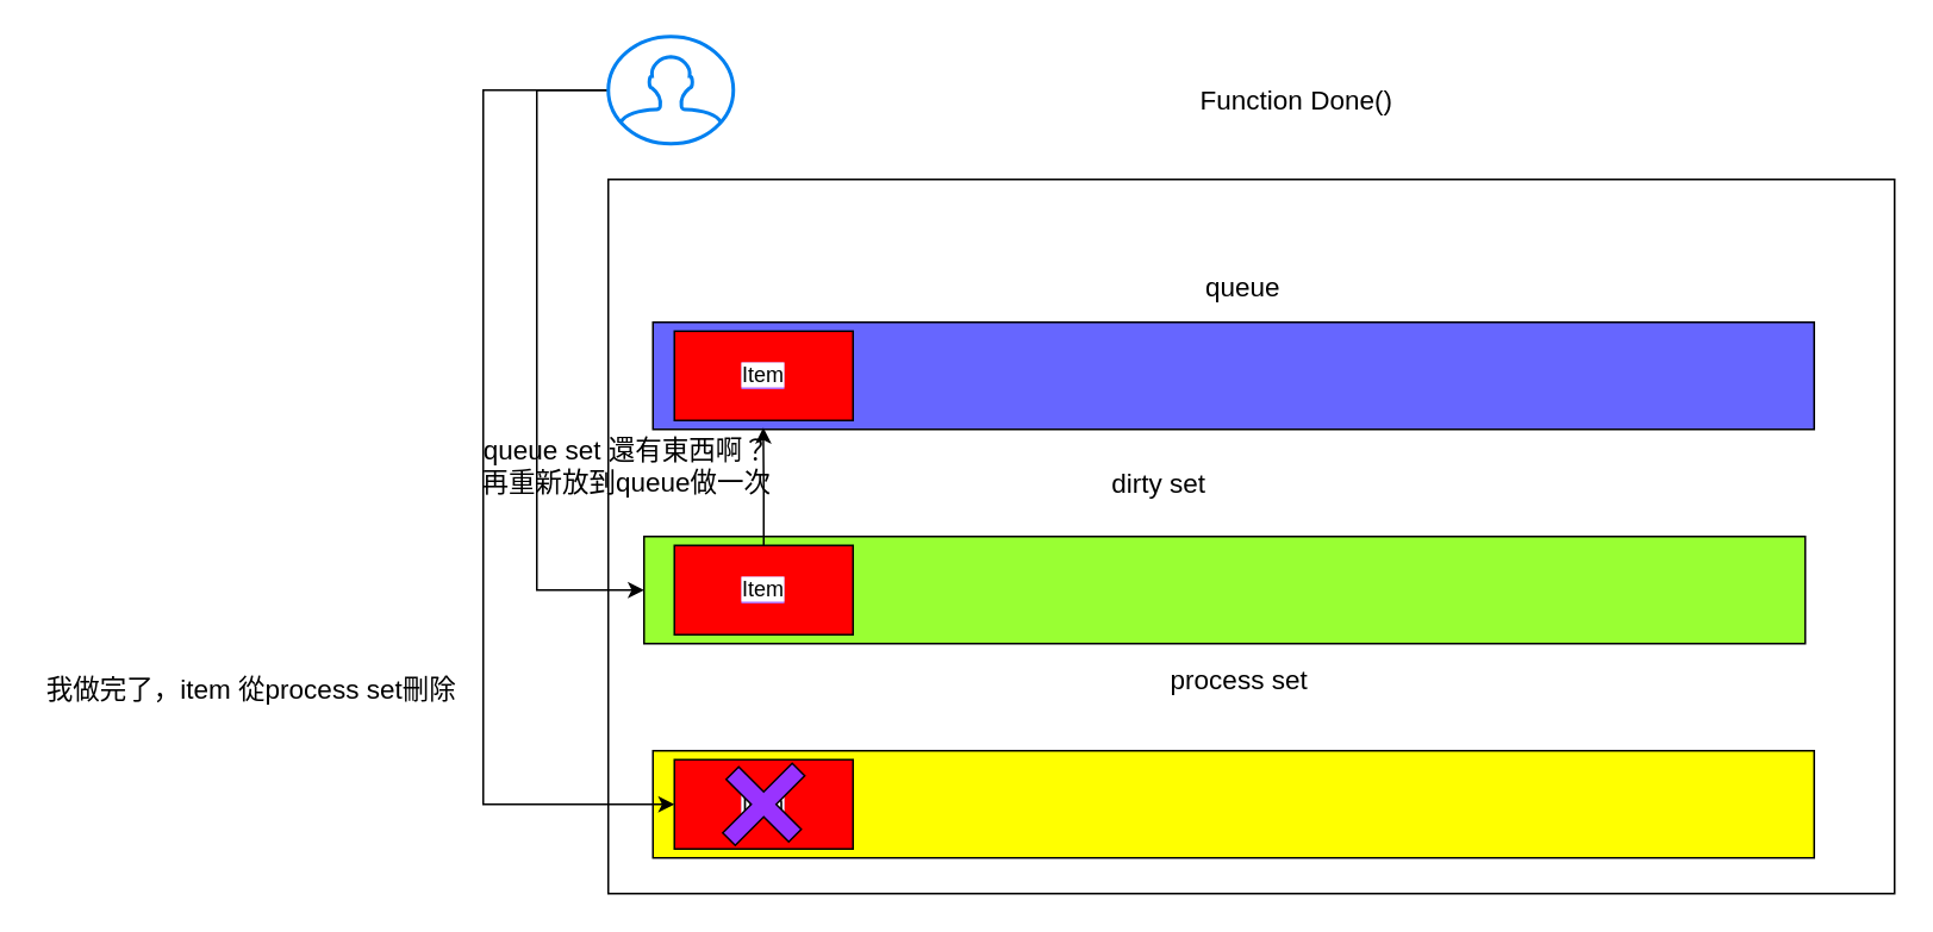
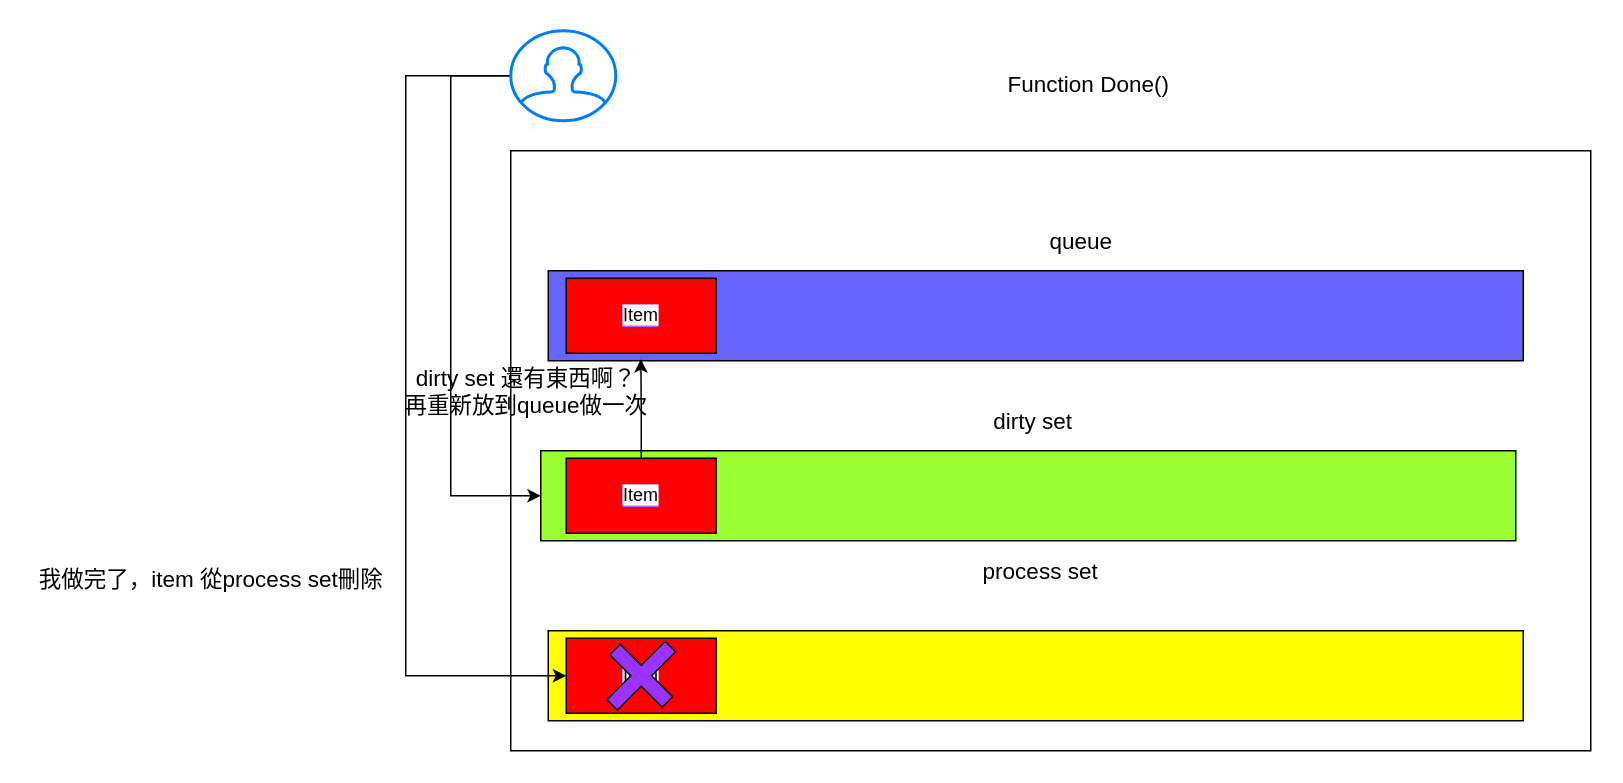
  <mxCell id="0" />
  <mxCell id="1" parent="0" />
  <mxCell id="2" value="" style="whiteSpace=wrap;html=1;align=center;verticalAlign=top;" vertex="1" parent="1"><mxGeometry x="340" y="100" width="720" height="400" as="geometry" /></mxCell>
  <mxCell id="3" value="" style="whiteSpace=wrap;html=1;fillColor=#6666FF;" vertex="1" parent="1"><mxGeometry x="365" y="180" width="650" height="60" as="geometry" /></mxCell>
- <mxCell id="4" value="queue" style="text;html=1;align=center;verticalAlign=middle;resizable=0;points=[];autosize=1;fontSize=15;" vertex="1" parent="1"><mxGeometry x="665" y="150" width="60" height="20" as="geometry" /></mxCell>
+ <mxCell id="4" value="queue" style="text;html=1;align=center;verticalAlign=middle;resizable=0;points=[];autosize=1;fontSize=15;" vertex="1" parent="1"><mxGeometry x="690" y="150" width="60" height="20" as="geometry" /></mxCell>
  <mxCell id="5" value="" style="whiteSpace=wrap;html=1;fillColor=#99FF33;" vertex="1" parent="1"><mxGeometry x="360" y="300" width="650" height="60" as="geometry" /></mxCell>
- <mxCell id="6" value="dirty set&amp;nbsp;" style="text;html=1;align=center;verticalAlign=middle;resizable=0;points=[];autosize=1;fontSize=15;" vertex="1" parent="1"><mxGeometry x="615" y="260" width="70" height="20" as="geometry" /></mxCell>
+ <mxCell id="6" value="dirty set&amp;nbsp;" style="text;html=1;align=center;verticalAlign=middle;resizable=0;points=[];autosize=1;fontSize=15;" vertex="1" parent="1"><mxGeometry x="655" y="270" width="70" height="20" as="geometry" /></mxCell>
  <mxCell id="7" value="process set&amp;nbsp;" style="text;html=1;align=center;verticalAlign=middle;resizable=0;points=[];autosize=1;fontSize=15;" vertex="1" parent="1"><mxGeometry x="645" y="370" width="100" height="20" as="geometry" /></mxCell>
  <mxCell id="8" value="" style="whiteSpace=wrap;html=1;labelBackgroundColor=#B266FF;labelBorderColor=none;fillColor=#FFFF00;" vertex="1" parent="1"><mxGeometry x="365" y="420" width="650" height="60" as="geometry" /></mxCell>
  <mxCell id="9" value="&lt;span style=&quot;background-color: rgb(255 , 255 , 255)&quot;&gt;Item&lt;/span&gt;" style="whiteSpace=wrap;html=1;labelBackgroundColor=#B266FF;fillColor=#FF0000;" vertex="1" parent="1"><mxGeometry x="377" y="425" width="100" height="50" as="geometry" /></mxCell>
  <mxCell id="10" style="edgeStyle=orthogonalEdgeStyle;rounded=0;orthogonalLoop=1;jettySize=auto;html=1;entryX=0.095;entryY=0.983;entryDx=0;entryDy=0;entryPerimeter=0;" edge="1" parent="1" source="11" target="3"><mxGeometry relative="1" as="geometry" /></mxCell>
  <mxCell id="11" value="&lt;span style=&quot;background-color: rgb(255 , 255 , 255)&quot;&gt;Item&lt;/span&gt;" style="whiteSpace=wrap;html=1;labelBackgroundColor=#B266FF;fillColor=#FF0000;" vertex="1" parent="1"><mxGeometry x="377" y="305" width="100" height="50" as="geometry" /></mxCell>
  <mxCell id="12" value="Function Done()" style="text;html=1;align=center;verticalAlign=middle;resizable=0;points=[];autosize=1;fontSize=15;" vertex="1" parent="1"><mxGeometry x="665" y="45" width="120" height="20" as="geometry" /></mxCell>
  <mxCell id="13" value="" style="shape=cross;whiteSpace=wrap;html=1;labelBackgroundColor=#B266FF;align=left;rotation=45;fillColor=#9933FF;" vertex="1" parent="1"><mxGeometry x="402.24" y="422.5" width="49.52" height="55" as="geometry" /></mxCell>
  <mxCell id="14" value="&lt;span style=&quot;background-color: rgb(255 , 255 , 255)&quot;&gt;Item&lt;/span&gt;" style="whiteSpace=wrap;html=1;labelBackgroundColor=#B266FF;fillColor=#FF0000;" vertex="1" parent="1"><mxGeometry x="377" y="185" width="100" height="50" as="geometry" /></mxCell>
  <mxCell id="15" style="edgeStyle=orthogonalEdgeStyle;rounded=0;orthogonalLoop=1;jettySize=auto;html=1;entryX=0;entryY=0.5;entryDx=0;entryDy=0;" edge="1" parent="1" source="17" target="9"><mxGeometry relative="1" as="geometry"><Array as="points"><mxPoint x="270" y="50" /><mxPoint x="270" y="450" /></Array></mxGeometry></mxCell>
  <mxCell id="16" style="edgeStyle=orthogonalEdgeStyle;rounded=0;orthogonalLoop=1;jettySize=auto;html=1;entryX=0;entryY=0.5;entryDx=0;entryDy=0;" edge="1" parent="1" source="17" target="5"><mxGeometry relative="1" as="geometry"><Array as="points"><mxPoint x="300" y="50" /><mxPoint x="300" y="330" /></Array></mxGeometry></mxCell>
  <mxCell id="17" value="" style="html=1;verticalLabelPosition=bottom;align=center;labelBackgroundColor=#ffffff;verticalAlign=top;strokeWidth=2;strokeColor=#0080F0;shadow=0;dashed=0;shape=mxgraph.ios7.icons.user;" vertex="1" parent="1"><mxGeometry x="340" y="20" width="70" height="60" as="geometry" /></mxCell>
  <mxCell id="18" value="&lt;font style=&quot;font-size: 15px&quot;&gt;我做完了，item 從process set刪除&lt;/font&gt;" style="text;html=1;align=center;verticalAlign=middle;resizable=0;points=[];autosize=1;" vertex="1" parent="1"><mxGeometry x="20" y="375" width="240" height="20" as="geometry" /></mxCell>
- <mxCell id="19" value="&lt;font style=&quot;font-size: 15px&quot;&gt;queue set 還有東西啊？&lt;br&gt;再重新放到queue做一次&lt;br&gt;&lt;/font&gt;" style="text;html=1;align=center;verticalAlign=middle;resizable=0;points=[];autosize=1;" vertex="1" parent="1"><mxGeometry x="260" y="240" width="180" height="40" as="geometry" /></mxCell>
+ <mxCell id="19" value="&lt;font style=&quot;font-size: 15px&quot;&gt;dirty set 還有東西啊？&lt;br&gt;再重新放到queue做一次&lt;br&gt;&lt;/font&gt;" style="text;html=1;align=center;verticalAlign=middle;resizable=0;points=[];autosize=1;" vertex="1" parent="1"><mxGeometry x="260" y="240" width="180" height="40" as="geometry" /></mxCell>
